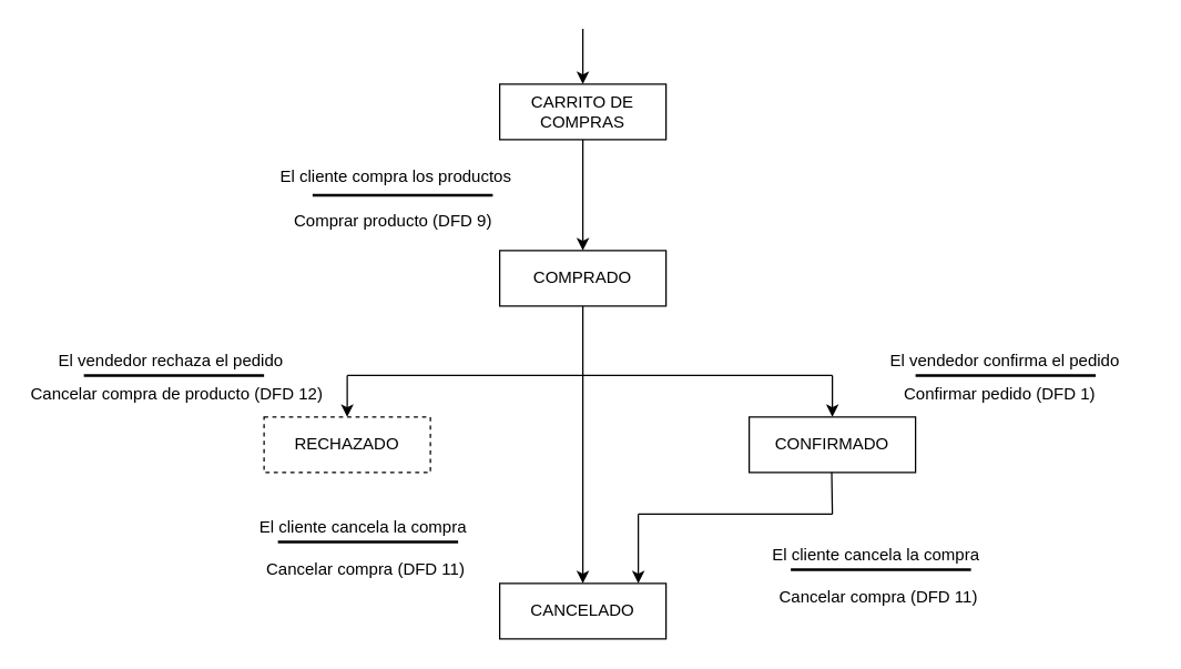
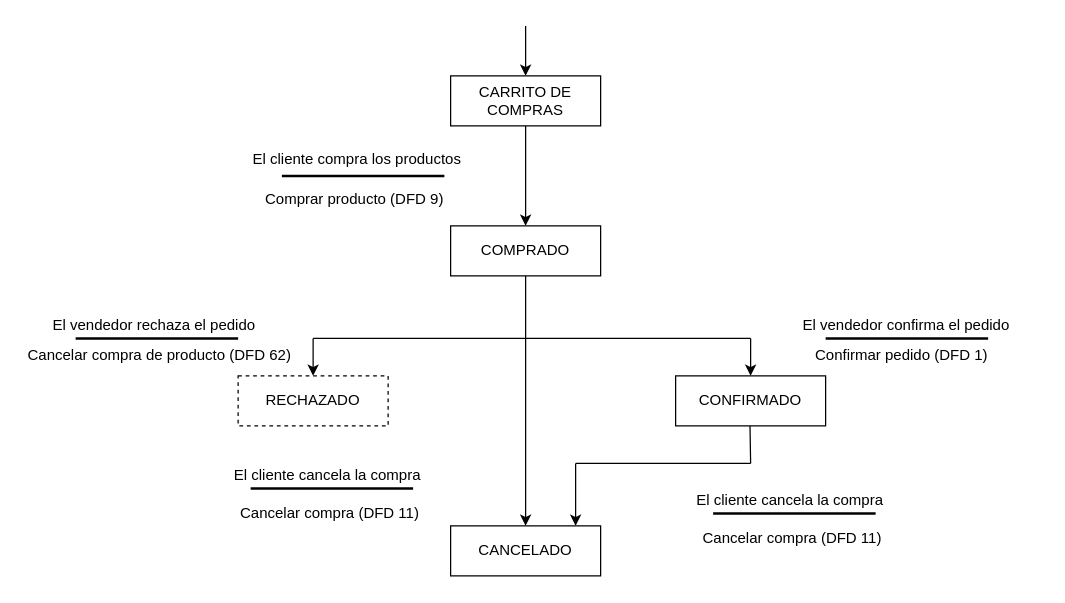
  <mxCell id="0" />
  <mxCell id="1" parent="0" />
  <mxCell id="2" value="CARRITO DE COMPRAS" style="rounded=0;whiteSpace=wrap;html=1;" parent="1" vertex="1"><mxGeometry x="360" y="60" width="120" height="40" as="geometry" /></mxCell>
  <mxCell id="3" value="" style="endArrow=classic;html=1;exitX=0.5;exitY=1;exitDx=0;exitDy=0;" parent="1" source="2" edge="1"><mxGeometry width="50" height="50" relative="1" as="geometry"><mxPoint x="360" y="170" as="sourcePoint" /><mxPoint x="420" y="180" as="targetPoint" /></mxGeometry></mxCell>
  <mxCell id="4" value="COMPRADO" style="rounded=0;whiteSpace=wrap;html=1;" parent="1" vertex="1"><mxGeometry x="360" y="180" width="120" height="40" as="geometry" /></mxCell>
  <mxCell id="5" value="" style="endArrow=classic;html=1;" parent="1" edge="1"><mxGeometry width="50" height="50" relative="1" as="geometry"><mxPoint x="420" y="20" as="sourcePoint" /><mxPoint x="420" y="60" as="targetPoint" /></mxGeometry></mxCell>
  <mxCell id="6" value="" style="endArrow=none;html=1;strokeWidth=2;" parent="1" edge="1"><mxGeometry width="50" height="50" relative="1" as="geometry"><mxPoint x="225" y="140" as="sourcePoint" /><mxPoint x="355" y="140" as="targetPoint" /></mxGeometry></mxCell>
  <mxCell id="7" value="RECHAZADO" style="rounded=0;whiteSpace=wrap;html=1;dashed=1;" parent="1" vertex="1"><mxGeometry x="190" y="300" width="120" height="40" as="geometry" /></mxCell>
  <mxCell id="8" value="CONFIRMADO" style="rounded=0;whiteSpace=wrap;html=1;" parent="1" vertex="1"><mxGeometry x="540" y="300" width="120" height="40" as="geometry" /></mxCell>
  <mxCell id="9" value="" style="endArrow=none;html=1;entryX=0.5;entryY=1;entryDx=0;entryDy=0;" parent="1" target="4" edge="1"><mxGeometry width="50" height="50" relative="1" as="geometry"><mxPoint x="420" y="270" as="sourcePoint" /><mxPoint x="440" y="240" as="targetPoint" /></mxGeometry></mxCell>
  <mxCell id="10" value="" style="endArrow=none;html=1;" parent="1" edge="1"><mxGeometry width="50" height="50" relative="1" as="geometry"><mxPoint x="600" y="270" as="sourcePoint" /><mxPoint x="250" y="270" as="targetPoint" /></mxGeometry></mxCell>
  <mxCell id="11" value="" style="endArrow=classic;html=1;entryX=0.5;entryY=0;entryDx=0;entryDy=0;" parent="1" target="7" edge="1"><mxGeometry width="50" height="50" relative="1" as="geometry"><mxPoint x="250" y="270" as="sourcePoint" /><mxPoint x="270" y="480" as="targetPoint" /></mxGeometry></mxCell>
  <mxCell id="12" value="" style="endArrow=classic;html=1;entryX=0.5;entryY=0;entryDx=0;entryDy=0;" parent="1" target="8" edge="1"><mxGeometry width="50" height="50" relative="1" as="geometry"><mxPoint x="600" y="270" as="sourcePoint" /><mxPoint x="590" y="300" as="targetPoint" /></mxGeometry></mxCell>
  <mxCell id="13" value="CANCELADO" style="rounded=0;whiteSpace=wrap;html=1;" parent="1" vertex="1"><mxGeometry x="360" y="420" width="120" height="40" as="geometry" /></mxCell>
  <mxCell id="14" value="El cliente compra los productos" style="text;html=1;resizable=0;points=[];autosize=1;align=left;verticalAlign=top;spacingTop=-4;" parent="1" vertex="1"><mxGeometry x="200" y="117" width="190" height="20" as="geometry" /></mxCell>
  <mxCell id="15" value="" style="endArrow=none;html=1;strokeWidth=2;" parent="1" edge="1"><mxGeometry width="50" height="50" relative="1" as="geometry"><mxPoint x="60" y="270" as="sourcePoint" /><mxPoint x="190" y="270" as="targetPoint" /></mxGeometry></mxCell>
  <mxCell id="16" value="" style="endArrow=none;html=1;strokeWidth=2;" parent="1" edge="1"><mxGeometry width="50" height="50" relative="1" as="geometry"><mxPoint x="200" y="390" as="sourcePoint" /><mxPoint x="330" y="390" as="targetPoint" /></mxGeometry></mxCell>
  <mxCell id="17" value="" style="endArrow=none;html=1;strokeWidth=2;" parent="1" edge="1"><mxGeometry width="50" height="50" relative="1" as="geometry"><mxPoint x="660" y="270" as="sourcePoint" /><mxPoint x="790" y="270" as="targetPoint" /></mxGeometry></mxCell>
  <mxCell id="18" value="" style="endArrow=classic;html=1;entryX=0.5;entryY=0;entryDx=0;entryDy=0;" parent="1" target="13" edge="1"><mxGeometry width="50" height="50" relative="1" as="geometry"><mxPoint x="420" y="270" as="sourcePoint" /><mxPoint x="120" y="480" as="targetPoint" /></mxGeometry></mxCell>
  <mxCell id="19" value="Comprar producto (DFD 9)" style="text;html=1;resizable=0;points=[];autosize=1;align=left;verticalAlign=top;spacingTop=-4;" parent="1" vertex="1"><mxGeometry x="210" y="148.5" width="160" height="20" as="geometry" /></mxCell>
  <mxCell id="20" value="El vendedor rechaza el pedido" style="text;html=1;resizable=0;points=[];autosize=1;align=left;verticalAlign=top;spacingTop=-4;" parent="1" vertex="1"><mxGeometry x="40" y="250" width="180" height="20" as="geometry" /></mxCell>
- <mxCell id="21" value="Cancelar compra de producto (DFD 12)" style="text;html=1;resizable=0;points=[];autosize=1;align=left;verticalAlign=top;spacingTop=-4;" parent="1" vertex="1"><mxGeometry y="274" width="230" height="20" as="geometry" x="20" /></mxCell>
+ <mxCell id="21" value="Cancelar compra de producto (DFD 62)" style="text;html=1;resizable=0;points=[];autosize=1;align=left;verticalAlign=top;spacingTop=-4;" parent="1" vertex="1"><mxGeometry y="274" width="230" height="20" as="geometry" x="20" /></mxCell>
  <mxCell id="22" value="El cliente cancela la compra" style="text;html=1;resizable=0;points=[];autosize=1;align=left;verticalAlign=top;spacingTop=-4;" parent="1" vertex="1"><mxGeometry x="185" y="370" width="170" height="20" as="geometry" /></mxCell>
  <mxCell id="23" value="Cancelar compra (DFD 11)" style="text;html=1;resizable=0;points=[];autosize=1;align=left;verticalAlign=top;spacingTop=-4;" parent="1" vertex="1"><mxGeometry x="190" y="400" width="160" height="20" as="geometry" /></mxCell>
  <mxCell id="24" value="&lt;div&gt;El vendedor confirma el pedido&lt;/div&gt;" style="text;html=1;resizable=0;points=[];autosize=1;align=left;verticalAlign=top;spacingTop=-4;" parent="1" vertex="1"><mxGeometry x="640" y="250" width="190" height="20" as="geometry" /></mxCell>
  <mxCell id="25" value="Confirmar pedido (DFD 1)" style="text;html=1;resizable=0;points=[];autosize=1;align=left;verticalAlign=top;spacingTop=-4;" parent="1" vertex="1"><mxGeometry x="650" y="274" width="160" height="20" as="geometry" /></mxCell>
  <mxCell id="26" value="" style="endArrow=none;html=1;" parent="1" edge="1"><mxGeometry width="50" height="50" relative="1" as="geometry"><mxPoint x="460" y="370" as="sourcePoint" /><mxPoint x="600" y="370" as="targetPoint" /></mxGeometry></mxCell>
  <mxCell id="27" value="" style="endArrow=none;html=1;" parent="1" edge="1"><mxGeometry width="50" height="50" relative="1" as="geometry"><mxPoint x="600" y="370" as="sourcePoint" /><mxPoint x="599.5" y="340" as="targetPoint" /></mxGeometry></mxCell>
  <mxCell id="28" value="" style="endArrow=classic;html=1;entryX=0.5;entryY=0;entryDx=0;entryDy=0;" edge="1" parent="1"><mxGeometry width="50" height="50" relative="1" as="geometry"><mxPoint x="460" y="370" as="sourcePoint" /><mxPoint x="460" y="420" as="targetPoint" /></mxGeometry></mxCell>
  <mxCell id="29" value="El cliente cancela la compra" style="text;html=1;resizable=0;points=[];autosize=1;align=left;verticalAlign=top;spacingTop=-4;" vertex="1" parent="1"><mxGeometry x="555" y="390" width="170" height="20" as="geometry" /></mxCell>
  <mxCell id="30" value="" style="endArrow=none;html=1;strokeWidth=2;" edge="1" parent="1"><mxGeometry width="50" height="50" relative="1" as="geometry"><mxPoint x="570" y="410" as="sourcePoint" /><mxPoint x="700" y="410" as="targetPoint" /></mxGeometry></mxCell>
  <mxCell id="31" value="Cancelar compra (DFD 11)" style="text;html=1;resizable=0;points=[];autosize=1;align=left;verticalAlign=top;spacingTop=-4;" vertex="1" parent="1"><mxGeometry x="560" y="420" width="160" height="20" as="geometry" /></mxCell>
